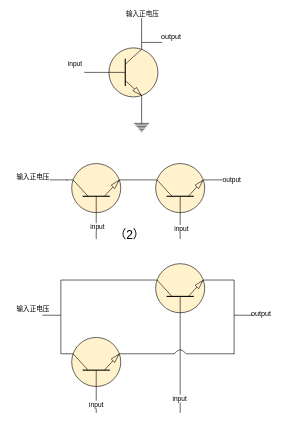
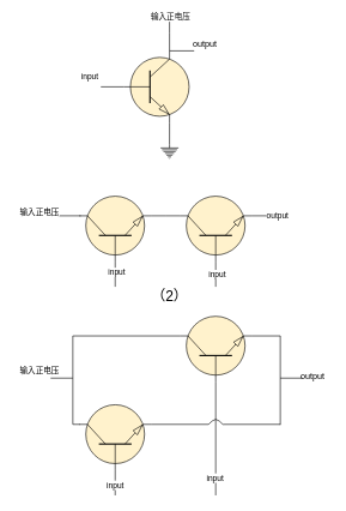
  <mxCell id="0" />
  <mxCell id="1" parent="0" />
  <mxCell id="2" style="edgeStyle=orthogonalEdgeStyle;rounded=0;orthogonalLoop=1;jettySize=auto;html=1;exitX=0.7;exitY=0;exitDx=0;exitDy=0;exitPerimeter=0;endArrow=none;endFill=0;" edge="1" parent="1" source="7"><mxGeometry relative="1" as="geometry"><mxPoint x="235.667" y="20" as="targetPoint" /></mxGeometry></mxCell>
  <mxCell id="3" value="输入正电压" style="edgeLabel;html=1;align=center;verticalAlign=middle;resizable=0;points=[];" vertex="1" connectable="0" parent="2"><mxGeometry x="0.899" y="-1" relative="1" as="geometry"><mxPoint as="offset" /></mxGeometry></mxCell>
  <mxCell id="4" style="edgeStyle=orthogonalEdgeStyle;rounded=0;orthogonalLoop=1;jettySize=auto;html=1;exitX=0.7;exitY=0;exitDx=0;exitDy=0;exitPerimeter=0;endArrow=none;endFill=0;" edge="1" parent="1" source="7"><mxGeometry relative="1" as="geometry"><mxPoint x="270" y="70" as="targetPoint" /></mxGeometry></mxCell>
  <mxCell id="5" style="edgeStyle=orthogonalEdgeStyle;rounded=0;orthogonalLoop=1;jettySize=auto;html=1;exitX=0.7;exitY=1;exitDx=0;exitDy=0;exitPerimeter=0;endArrow=none;endFill=0;" edge="1" parent="1" source="7"><mxGeometry relative="1" as="geometry"><mxPoint x="235.667" y="200" as="targetPoint" /></mxGeometry></mxCell>
  <mxCell id="6" style="edgeStyle=orthogonalEdgeStyle;rounded=0;orthogonalLoop=1;jettySize=auto;html=1;exitX=0;exitY=0.5;exitDx=0;exitDy=0;exitPerimeter=0;endArrow=none;endFill=0;" edge="1" parent="1" source="7"><mxGeometry relative="1" as="geometry"><mxPoint x="140" y="120" as="targetPoint" /></mxGeometry></mxCell>
  <mxCell id="7" value="" style="verticalLabelPosition=bottom;shadow=0;dashed=0;align=center;html=1;verticalAlign=top;shape=mxgraph.electrical.transistors.npn_transistor_1;fillColor=#FFF2CC;" vertex="1" parent="1"><mxGeometry x="170" y="70" width="95" height="100" as="geometry" /></mxCell>
  <mxCell id="8" value="" style="pointerEvents=1;verticalLabelPosition=bottom;shadow=0;dashed=0;align=center;html=1;verticalAlign=top;shape=mxgraph.electrical.signal_sources.protective_earth;" vertex="1" parent="1"><mxGeometry x="223.2" y="200" width="25" height="20" as="geometry" /></mxCell>
  <mxCell id="9" style="edgeStyle=orthogonalEdgeStyle;rounded=0;orthogonalLoop=1;jettySize=auto;html=1;exitX=0;exitY=0.5;exitDx=0;exitDy=0;exitPerimeter=0;endArrow=none;endFill=0;" edge="1" parent="1"><mxGeometry relative="1" as="geometry"><mxPoint x="160" y="398" as="targetPoint" /><mxPoint x="160" y="363" as="sourcePoint" /></mxGeometry></mxCell>
  <mxCell id="10" value="input" style="edgeLabel;html=1;align=center;verticalAlign=middle;resizable=0;points=[];" vertex="1" connectable="0" parent="9"><mxGeometry x="-0.216" y="1" relative="1" as="geometry"><mxPoint as="offset" /></mxGeometry></mxCell>
  <mxCell id="11" value="" style="verticalLabelPosition=bottom;shadow=0;dashed=0;align=center;html=1;verticalAlign=top;shape=mxgraph.electrical.transistors.npn_transistor_1;direction=north;fillColor=#FFF2CC;" vertex="1" parent="1"><mxGeometry x="110" y="270" width="100" height="95" as="geometry" /></mxCell>
  <mxCell id="12" style="edgeStyle=orthogonalEdgeStyle;rounded=0;orthogonalLoop=1;jettySize=auto;html=1;exitX=0;exitY=0.5;exitDx=0;exitDy=0;exitPerimeter=0;endArrow=none;endFill=0;" edge="1" parent="1"><mxGeometry relative="1" as="geometry"><mxPoint x="79.95" y="299.3" as="targetPoint" /><mxPoint x="111.995" y="299.3" as="sourcePoint" /></mxGeometry></mxCell>
  <mxCell id="13" style="edgeStyle=orthogonalEdgeStyle;rounded=0;orthogonalLoop=1;jettySize=auto;html=1;exitX=0;exitY=0.5;exitDx=0;exitDy=0;exitPerimeter=0;endArrow=none;endFill=0;" edge="1" parent="1"><mxGeometry relative="1" as="geometry"><mxPoint x="300" y="398" as="targetPoint" /><mxPoint x="300" y="363" as="sourcePoint" /></mxGeometry></mxCell>
  <mxCell id="14" value="input" style="edgeLabel;html=1;align=center;verticalAlign=middle;resizable=0;points=[];" vertex="1" connectable="0" parent="13"><mxGeometry x="-0.053" y="1" relative="1" as="geometry"><mxPoint as="offset" /></mxGeometry></mxCell>
  <mxCell id="15" value="" style="verticalLabelPosition=bottom;shadow=0;dashed=0;align=center;html=1;verticalAlign=top;shape=mxgraph.electrical.transistors.npn_transistor_1;direction=north;fillColor=#FFF2CC;" vertex="1" parent="1"><mxGeometry x="250" y="270" width="100" height="95" as="geometry" /></mxCell>
  <mxCell id="16" style="edgeStyle=orthogonalEdgeStyle;rounded=0;orthogonalLoop=1;jettySize=auto;html=1;endArrow=none;endFill=0;" edge="1" parent="1"><mxGeometry relative="1" as="geometry"><mxPoint x="210" y="299.3" as="targetPoint" /><mxPoint x="250" y="299.3" as="sourcePoint" /><Array as="points"><mxPoint x="230" y="300" /></Array></mxGeometry></mxCell>
  <mxCell id="17" style="edgeStyle=orthogonalEdgeStyle;rounded=0;orthogonalLoop=1;jettySize=auto;html=1;endArrow=none;endFill=0;" edge="1" parent="1"><mxGeometry relative="1" as="geometry"><mxPoint x="350" y="299.3" as="targetPoint" /><mxPoint x="390" y="299.3" as="sourcePoint" /><Array as="points"><mxPoint x="370" y="300" /><mxPoint x="370" y="300" /></Array></mxGeometry></mxCell>
  <mxCell id="18" value="output" style="edgeLabel;html=1;align=center;verticalAlign=middle;resizable=0;points=[];" vertex="1" connectable="0" parent="17"><mxGeometry y="15" relative="1" as="geometry"><mxPoint x="15" y="-15" as="offset" /></mxGeometry></mxCell>
  <mxCell id="19" value="&lt;span style=&quot;font-size: 11px ; background-color: rgb(255 , 255 , 255)&quot;&gt;输入正电压&lt;/span&gt;" style="text;html=1;strokeColor=none;fillColor=none;align=center;verticalAlign=middle;whiteSpace=wrap;rounded=0;" vertex="1" parent="1"><mxGeometry x="20" y="280" width="70" height="30" as="geometry" /></mxCell>
  <mxCell id="20" style="edgeStyle=orthogonalEdgeStyle;rounded=0;orthogonalLoop=1;jettySize=auto;html=1;exitX=0;exitY=0.5;exitDx=0;exitDy=0;exitPerimeter=0;endArrow=none;endFill=0;" edge="1" parent="1"><mxGeometry relative="1" as="geometry"><mxPoint x="160" y="688" as="targetPoint" /><mxPoint x="160" y="653" as="sourcePoint" /></mxGeometry></mxCell>
  <mxCell id="21" value="input" style="edgeLabel;html=1;align=center;verticalAlign=middle;resizable=0;points=[];" vertex="1" connectable="0" parent="20"><mxGeometry x="0.15" y="-1" relative="1" as="geometry"><mxPoint as="offset" /></mxGeometry></mxCell>
  <mxCell id="22" value="" style="verticalLabelPosition=bottom;shadow=0;dashed=0;align=center;html=1;verticalAlign=top;shape=mxgraph.electrical.transistors.npn_transistor_1;direction=north;fillColor=#FFF2CC;" vertex="1" parent="1"><mxGeometry x="110" y="560" width="100" height="95" as="geometry" /></mxCell>
  <mxCell id="23" style="edgeStyle=orthogonalEdgeStyle;rounded=0;orthogonalLoop=1;jettySize=auto;html=1;exitX=0;exitY=0.5;exitDx=0;exitDy=0;exitPerimeter=0;endArrow=none;endFill=0;" edge="1" parent="1"><mxGeometry relative="1" as="geometry"><mxPoint x="300" y="688" as="targetPoint" /><mxPoint x="300" y="530" as="sourcePoint" /></mxGeometry></mxCell>
  <mxCell id="24" value="input" style="edgeLabel;html=1;align=center;verticalAlign=middle;resizable=0;points=[];" vertex="1" connectable="0" parent="23"><mxGeometry x="0.678" y="-2" relative="1" as="geometry"><mxPoint as="offset" /></mxGeometry></mxCell>
  <mxCell id="25" value="" style="verticalLabelPosition=bottom;shadow=0;dashed=0;align=center;html=1;verticalAlign=top;shape=mxgraph.electrical.transistors.npn_transistor_1;direction=north;fillColor=#FFF2CC;" vertex="1" parent="1"><mxGeometry x="250" y="437" width="100" height="95" as="geometry" /></mxCell>
  <mxCell id="26" value="" style="endArrow=none;html=1;" edge="1" parent="1"><mxGeometry width="50" height="50" relative="1" as="geometry"><mxPoint x="101" y="466.3" as="sourcePoint" /><mxPoint x="250" y="466.3" as="targetPoint" /></mxGeometry></mxCell>
  <mxCell id="27" value="" style="endArrow=none;html=1;" edge="1" parent="1"><mxGeometry width="50" height="50" relative="1" as="geometry"><mxPoint x="101" y="589.3" as="sourcePoint" /><mxPoint x="111" y="589.3" as="targetPoint" /></mxGeometry></mxCell>
  <mxCell id="28" value="" style="endArrow=none;html=1;" edge="1" parent="1"><mxGeometry width="50" height="50" relative="1" as="geometry"><mxPoint x="101" y="589.3" as="sourcePoint" /><mxPoint x="101" y="466.3" as="targetPoint" /></mxGeometry></mxCell>
  <mxCell id="29" value="" style="endArrow=none;html=1;" edge="1" parent="1"><mxGeometry width="50" height="50" relative="1" as="geometry"><mxPoint x="70" y="525" as="sourcePoint" /><mxPoint x="101" y="525" as="targetPoint" /></mxGeometry></mxCell>
  <mxCell id="30" value="" style="endArrow=none;html=1;" edge="1" parent="1"><mxGeometry width="50" height="50" relative="1" as="geometry"><mxPoint x="290" y="589.3" as="sourcePoint" /><mxPoint x="310" y="589.3" as="targetPoint" /><Array as="points"><mxPoint x="300" y="580" /></Array></mxGeometry></mxCell>
  <mxCell id="31" value="" style="endArrow=none;html=1;" edge="1" parent="1"><mxGeometry width="50" height="50" relative="1" as="geometry"><mxPoint x="210" y="589.3" as="sourcePoint" /><mxPoint x="290" y="589.3" as="targetPoint" /></mxGeometry></mxCell>
  <mxCell id="32" value="" style="endArrow=none;html=1;" edge="1" parent="1"><mxGeometry width="50" height="50" relative="1" as="geometry"><mxPoint x="310" y="589.3" as="sourcePoint" /><mxPoint x="390" y="589.3" as="targetPoint" /></mxGeometry></mxCell>
  <mxCell id="33" value="" style="endArrow=none;html=1;" edge="1" parent="1"><mxGeometry width="50" height="50" relative="1" as="geometry"><mxPoint x="350" y="466.3" as="sourcePoint" /><mxPoint x="390" y="466.3" as="targetPoint" /></mxGeometry></mxCell>
  <mxCell id="34" value="" style="endArrow=none;html=1;" edge="1" parent="1"><mxGeometry width="50" height="50" relative="1" as="geometry"><mxPoint x="390" y="590" as="sourcePoint" /><mxPoint x="390" y="466.3" as="targetPoint" /></mxGeometry></mxCell>
  <mxCell id="35" value="" style="endArrow=none;html=1;" edge="1" parent="1"><mxGeometry width="50" height="50" relative="1" as="geometry"><mxPoint x="390" y="525" as="sourcePoint" /><mxPoint x="421" y="525" as="targetPoint" /></mxGeometry></mxCell>
  <mxCell id="36" value="&lt;span style=&quot;font-size: 11px ; background-color: rgb(255 , 255 , 255)&quot;&gt;输入正电压&lt;/span&gt;" style="text;html=1;strokeColor=none;fillColor=none;align=center;verticalAlign=middle;whiteSpace=wrap;rounded=0;" vertex="1" parent="1"><mxGeometry x="20" y="500" width="70" height="30" as="geometry" /></mxCell>
  <mxCell id="37" value="&lt;span style=&quot;font-size: 11px ; background-color: rgb(255 , 255 , 255)&quot;&gt;input&lt;/span&gt;" style="text;html=1;strokeColor=none;fillColor=none;align=center;verticalAlign=middle;whiteSpace=wrap;rounded=0;" vertex="1" parent="1"><mxGeometry x="90" y="90" width="70" height="30" as="geometry" /></mxCell>
  <mxCell id="38" value="output" style="text;html=1;strokeColor=none;fillColor=none;align=center;verticalAlign=middle;whiteSpace=wrap;rounded=0;" vertex="1" parent="1"><mxGeometry x="265" y="50" width="40" height="20" as="geometry" /></mxCell>
- <mxCell id="39" value="&lt;font style=&quot;font-size: 20px&quot;&gt;（2）&lt;/font&gt;" style="text;html=1;strokeColor=none;fillColor=none;align=center;verticalAlign=middle;whiteSpace=wrap;rounded=0;" vertex="1" parent="1"><mxGeometry x="195.7" y="380" width="40" height="20" as="geometry" /></mxCell>
+ <mxCell id="39" value="&lt;font style=&quot;font-size: 20px&quot;&gt;（2）&lt;/font&gt;" style="text;html=1;strokeColor=none;fillColor=none;align=center;verticalAlign=middle;whiteSpace=wrap;rounded=0;" vertex="1" parent="1"><mxGeometry x="215.7" y="400" width="40" height="20" as="geometry" /></mxCell>
  <mxCell id="40" value="output" style="text;html=1;align=center;verticalAlign=middle;resizable=0;points=[];autosize=1;" vertex="1" parent="1"><mxGeometry x="410" y="512" width="50" height="20" as="geometry" /></mxCell>
